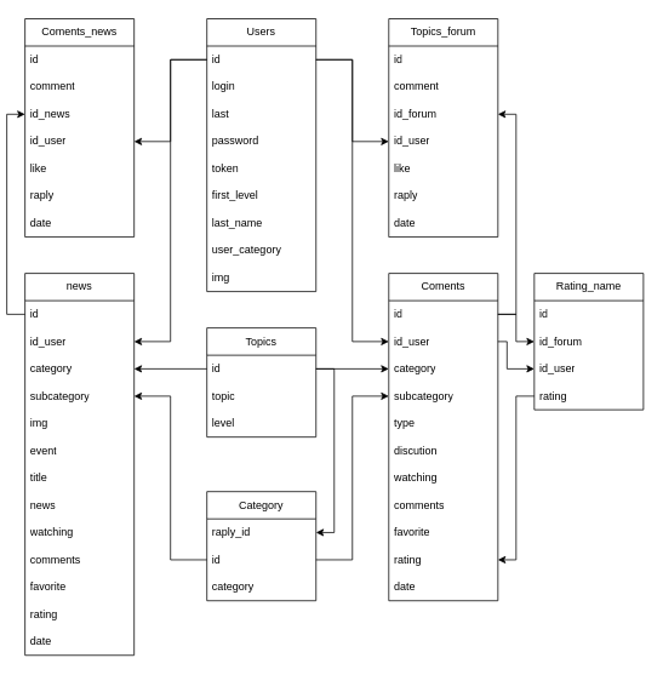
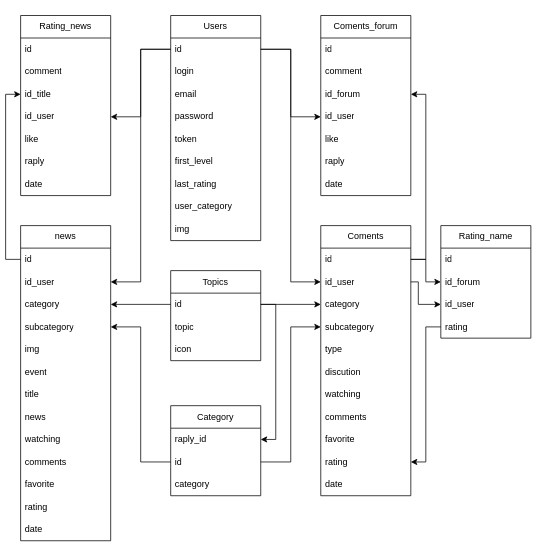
  <mxCell id="0" />
  <mxCell id="1" parent="0" />
  <mxCell id="2" value="Users" style="swimlane;fontStyle=0;childLayout=stackLayout;horizontal=1;startSize=30;horizontalStack=0;resizeParent=1;resizeParentMax=0;resizeLast=0;collapsible=1;marginBottom=0;whiteSpace=wrap;html=1;" parent="1" vertex="1"><mxGeometry x="220" y="20" width="120" height="300" as="geometry"><mxRectangle x="340" y="350" width="70" height="30" as="alternateBounds" /></mxGeometry></mxCell>
  <mxCell id="3" value="id" style="text;strokeColor=none;fillColor=none;align=left;verticalAlign=middle;spacingLeft=4;spacingRight=4;overflow=hidden;points=[[0,0.5],[1,0.5]];portConstraint=eastwest;rotatable=0;whiteSpace=wrap;html=1;" parent="2" vertex="1"><mxGeometry y="30" width="120" height="30" as="geometry" /></mxCell>
  <mxCell id="4" value="login" style="text;strokeColor=none;fillColor=none;align=left;verticalAlign=middle;spacingLeft=4;spacingRight=4;overflow=hidden;points=[[0,0.5],[1,0.5]];portConstraint=eastwest;rotatable=0;whiteSpace=wrap;html=1;" parent="2" vertex="1"><mxGeometry y="60" width="120" height="30" as="geometry" /></mxCell>
- <mxCell id="5" value="last" style="text;strokeColor=none;fillColor=none;align=left;verticalAlign=middle;spacingLeft=4;spacingRight=4;overflow=hidden;points=[[0,0.5],[1,0.5]];portConstraint=eastwest;rotatable=0;whiteSpace=wrap;html=1;" parent="2" vertex="1"><mxGeometry y="90" width="120" height="30" as="geometry" /></mxCell>
+ <mxCell id="5" value="email" style="text;strokeColor=none;fillColor=none;align=left;verticalAlign=middle;spacingLeft=4;spacingRight=4;overflow=hidden;points=[[0,0.5],[1,0.5]];portConstraint=eastwest;rotatable=0;whiteSpace=wrap;html=1;" parent="2" vertex="1"><mxGeometry y="90" width="120" height="30" as="geometry" /></mxCell>
  <mxCell id="6" value="password" style="text;strokeColor=none;fillColor=none;align=left;verticalAlign=middle;spacingLeft=4;spacingRight=4;overflow=hidden;points=[[0,0.5],[1,0.5]];portConstraint=eastwest;rotatable=0;whiteSpace=wrap;html=1;" parent="2" vertex="1"><mxGeometry y="120" width="120" height="30" as="geometry" /></mxCell>
  <mxCell id="7" value="token" style="text;strokeColor=none;fillColor=none;align=left;verticalAlign=middle;spacingLeft=4;spacingRight=4;overflow=hidden;points=[[0,0.5],[1,0.5]];portConstraint=eastwest;rotatable=0;whiteSpace=wrap;html=1;" parent="2" vertex="1"><mxGeometry y="150" width="120" height="30" as="geometry" /></mxCell>
  <mxCell id="8" value="first_level" style="text;strokeColor=none;fillColor=none;align=left;verticalAlign=middle;spacingLeft=4;spacingRight=4;overflow=hidden;points=[[0,0.5],[1,0.5]];portConstraint=eastwest;rotatable=0;whiteSpace=wrap;html=1;" parent="2" vertex="1"><mxGeometry y="180" width="120" height="30" as="geometry" /></mxCell>
- <mxCell id="9" value="last_name" style="text;strokeColor=none;fillColor=none;align=left;verticalAlign=middle;spacingLeft=4;spacingRight=4;overflow=hidden;points=[[0,0.5],[1,0.5]];portConstraint=eastwest;rotatable=0;whiteSpace=wrap;html=1;" parent="2" vertex="1"><mxGeometry y="210" width="120" height="30" as="geometry" /></mxCell>
+ <mxCell id="9" value="last_rating" style="text;strokeColor=none;fillColor=none;align=left;verticalAlign=middle;spacingLeft=4;spacingRight=4;overflow=hidden;points=[[0,0.5],[1,0.5]];portConstraint=eastwest;rotatable=0;whiteSpace=wrap;html=1;" parent="2" vertex="1"><mxGeometry y="210" width="120" height="30" as="geometry" /></mxCell>
  <mxCell id="10" value="user_category" style="text;strokeColor=none;fillColor=none;align=left;verticalAlign=middle;spacingLeft=4;spacingRight=4;overflow=hidden;points=[[0,0.5],[1,0.5]];portConstraint=eastwest;rotatable=0;whiteSpace=wrap;html=1;" parent="2" vertex="1"><mxGeometry y="240" width="120" height="30" as="geometry" /></mxCell>
  <mxCell id="11" value="img" style="text;strokeColor=none;fillColor=none;align=left;verticalAlign=middle;spacingLeft=4;spacingRight=4;overflow=hidden;points=[[0,0.5],[1,0.5]];portConstraint=eastwest;rotatable=0;whiteSpace=wrap;html=1;" parent="2" vertex="1"><mxGeometry y="270" width="120" height="30" as="geometry" /></mxCell>
  <mxCell id="12" value="Topics" style="swimlane;fontStyle=0;childLayout=stackLayout;horizontal=1;startSize=30;horizontalStack=0;resizeParent=1;resizeParentMax=0;resizeLast=0;collapsible=1;marginBottom=0;whiteSpace=wrap;html=1;" parent="1" vertex="1"><mxGeometry x="220" y="360" width="120" height="120" as="geometry" /></mxCell>
  <mxCell id="13" value="id" style="text;strokeColor=none;fillColor=none;align=left;verticalAlign=middle;spacingLeft=4;spacingRight=4;overflow=hidden;points=[[0,0.5],[1,0.5]];portConstraint=eastwest;rotatable=0;whiteSpace=wrap;html=1;" parent="12" vertex="1"><mxGeometry y="30" width="120" height="30" as="geometry" /></mxCell>
  <mxCell id="14" value="topic" style="text;strokeColor=none;fillColor=none;align=left;verticalAlign=middle;spacingLeft=4;spacingRight=4;overflow=hidden;points=[[0,0.5],[1,0.5]];portConstraint=eastwest;rotatable=0;whiteSpace=wrap;html=1;" parent="12" vertex="1"><mxGeometry y="60" width="120" height="30" as="geometry" /></mxCell>
- <mxCell id="15" value="level" style="text;strokeColor=none;fillColor=none;align=left;verticalAlign=middle;spacingLeft=4;spacingRight=4;overflow=hidden;points=[[0,0.5],[1,0.5]];portConstraint=eastwest;rotatable=0;whiteSpace=wrap;html=1;" parent="12" vertex="1"><mxGeometry y="90" width="120" height="30" as="geometry" /></mxCell>
+ <mxCell id="15" value="icon" style="text;strokeColor=none;fillColor=none;align=left;verticalAlign=middle;spacingLeft=4;spacingRight=4;overflow=hidden;points=[[0,0.5],[1,0.5]];portConstraint=eastwest;rotatable=0;whiteSpace=wrap;html=1;" parent="12" vertex="1"><mxGeometry y="90" width="120" height="30" as="geometry" /></mxCell>
  <mxCell id="16" value="Category" style="swimlane;fontStyle=0;childLayout=stackLayout;horizontal=1;startSize=30;horizontalStack=0;resizeParent=1;resizeParentMax=0;resizeLast=0;collapsible=1;marginBottom=0;whiteSpace=wrap;html=1;" parent="1" vertex="1"><mxGeometry x="220" y="540" width="120" height="120" as="geometry" /></mxCell>
  <mxCell id="17" value="raply_id" style="text;strokeColor=none;fillColor=none;align=left;verticalAlign=middle;spacingLeft=4;spacingRight=4;overflow=hidden;points=[[0,0.5],[1,0.5]];portConstraint=eastwest;rotatable=0;whiteSpace=wrap;html=1;" parent="16" vertex="1"><mxGeometry y="30" width="120" height="30" as="geometry" /></mxCell>
  <mxCell id="18" value="id" style="text;strokeColor=none;fillColor=none;align=left;verticalAlign=middle;spacingLeft=4;spacingRight=4;overflow=hidden;points=[[0,0.5],[1,0.5]];portConstraint=eastwest;rotatable=0;whiteSpace=wrap;html=1;" parent="16" vertex="1"><mxGeometry y="60" width="120" height="30" as="geometry" /></mxCell>
  <mxCell id="19" value="category" style="text;strokeColor=none;fillColor=none;align=left;verticalAlign=middle;spacingLeft=4;spacingRight=4;overflow=hidden;points=[[0,0.5],[1,0.5]];portConstraint=eastwest;rotatable=0;whiteSpace=wrap;html=1;" parent="16" vertex="1"><mxGeometry y="90" width="120" height="30" as="geometry" /></mxCell>
  <mxCell id="20" value="Coments" style="swimlane;fontStyle=0;childLayout=stackLayout;horizontal=1;startSize=30;horizontalStack=0;resizeParent=1;resizeParentMax=0;resizeLast=0;collapsible=1;marginBottom=0;whiteSpace=wrap;html=1;" parent="1" vertex="1"><mxGeometry x="420" y="300" width="120" height="360" as="geometry" /></mxCell>
  <mxCell id="21" value="id" style="text;strokeColor=none;fillColor=none;align=left;verticalAlign=middle;spacingLeft=4;spacingRight=4;overflow=hidden;points=[[0,0.5],[1,0.5]];portConstraint=eastwest;rotatable=0;whiteSpace=wrap;html=1;" parent="20" vertex="1"><mxGeometry y="30" width="120" height="30" as="geometry" /></mxCell>
  <mxCell id="22" value="id_user" style="text;strokeColor=none;fillColor=none;align=left;verticalAlign=middle;spacingLeft=4;spacingRight=4;overflow=hidden;points=[[0,0.5],[1,0.5]];portConstraint=eastwest;rotatable=0;whiteSpace=wrap;html=1;" parent="20" vertex="1"><mxGeometry y="60" width="120" height="30" as="geometry" /></mxCell>
  <mxCell id="23" value="category" style="text;strokeColor=none;fillColor=none;align=left;verticalAlign=middle;spacingLeft=4;spacingRight=4;overflow=hidden;points=[[0,0.5],[1,0.5]];portConstraint=eastwest;rotatable=0;whiteSpace=wrap;html=1;" parent="20" vertex="1"><mxGeometry y="90" width="120" height="30" as="geometry" /></mxCell>
  <mxCell id="24" value="subcategory" style="text;strokeColor=none;fillColor=none;align=left;verticalAlign=middle;spacingLeft=4;spacingRight=4;overflow=hidden;points=[[0,0.5],[1,0.5]];portConstraint=eastwest;rotatable=0;whiteSpace=wrap;html=1;" parent="20" vertex="1"><mxGeometry y="120" width="120" height="30" as="geometry" /></mxCell>
  <mxCell id="25" value="type" style="text;strokeColor=none;fillColor=none;align=left;verticalAlign=middle;spacingLeft=4;spacingRight=4;overflow=hidden;points=[[0,0.5],[1,0.5]];portConstraint=eastwest;rotatable=0;whiteSpace=wrap;html=1;" parent="20" vertex="1"><mxGeometry y="150" width="120" height="30" as="geometry" /></mxCell>
  <mxCell id="26" value="discution" style="text;strokeColor=none;fillColor=none;align=left;verticalAlign=middle;spacingLeft=4;spacingRight=4;overflow=hidden;points=[[0,0.5],[1,0.5]];portConstraint=eastwest;rotatable=0;whiteSpace=wrap;html=1;" parent="20" vertex="1"><mxGeometry y="180" width="120" height="30" as="geometry" /></mxCell>
  <mxCell id="27" value="watching" style="text;strokeColor=none;fillColor=none;align=left;verticalAlign=middle;spacingLeft=4;spacingRight=4;overflow=hidden;points=[[0,0.5],[1,0.5]];portConstraint=eastwest;rotatable=0;whiteSpace=wrap;html=1;" parent="20" vertex="1"><mxGeometry y="210" width="120" height="30" as="geometry" /></mxCell>
  <mxCell id="28" value="comments" style="text;strokeColor=none;fillColor=none;align=left;verticalAlign=middle;spacingLeft=4;spacingRight=4;overflow=hidden;points=[[0,0.5],[1,0.5]];portConstraint=eastwest;rotatable=0;whiteSpace=wrap;html=1;" parent="20" vertex="1"><mxGeometry y="240" width="120" height="30" as="geometry" /></mxCell>
  <mxCell id="29" value="favorite" style="text;strokeColor=none;fillColor=none;align=left;verticalAlign=middle;spacingLeft=4;spacingRight=4;overflow=hidden;points=[[0,0.5],[1,0.5]];portConstraint=eastwest;rotatable=0;whiteSpace=wrap;html=1;" parent="20" vertex="1"><mxGeometry y="270" width="120" height="30" as="geometry" /></mxCell>
  <mxCell id="30" value="rating" style="text;strokeColor=none;fillColor=none;align=left;verticalAlign=middle;spacingLeft=4;spacingRight=4;overflow=hidden;points=[[0,0.5],[1,0.5]];portConstraint=eastwest;rotatable=0;whiteSpace=wrap;html=1;" parent="20" vertex="1"><mxGeometry y="300" width="120" height="30" as="geometry" /></mxCell>
  <mxCell id="31" value="date" style="text;strokeColor=none;fillColor=none;align=left;verticalAlign=middle;spacingLeft=4;spacingRight=4;overflow=hidden;points=[[0,0.5],[1,0.5]];portConstraint=eastwest;rotatable=0;whiteSpace=wrap;html=1;" parent="20" vertex="1"><mxGeometry y="330" width="120" height="30" as="geometry" /></mxCell>
  <mxCell id="32" value="news" style="swimlane;fontStyle=0;childLayout=stackLayout;horizontal=1;startSize=30;horizontalStack=0;resizeParent=1;resizeParentMax=0;resizeLast=0;collapsible=1;marginBottom=0;whiteSpace=wrap;html=1;" parent="1" vertex="1"><mxGeometry x="20" y="300" width="120" height="420" as="geometry" /></mxCell>
  <mxCell id="33" value="id" style="text;strokeColor=none;fillColor=none;align=left;verticalAlign=middle;spacingLeft=4;spacingRight=4;overflow=hidden;points=[[0,0.5],[1,0.5]];portConstraint=eastwest;rotatable=0;whiteSpace=wrap;html=1;" parent="32" vertex="1"><mxGeometry y="30" width="120" height="30" as="geometry" /></mxCell>
  <mxCell id="34" value="id_user" style="text;strokeColor=none;fillColor=none;align=left;verticalAlign=middle;spacingLeft=4;spacingRight=4;overflow=hidden;points=[[0,0.5],[1,0.5]];portConstraint=eastwest;rotatable=0;whiteSpace=wrap;html=1;" parent="32" vertex="1"><mxGeometry y="60" width="120" height="30" as="geometry" /></mxCell>
  <mxCell id="35" value="category" style="text;strokeColor=none;fillColor=none;align=left;verticalAlign=middle;spacingLeft=4;spacingRight=4;overflow=hidden;points=[[0,0.5],[1,0.5]];portConstraint=eastwest;rotatable=0;whiteSpace=wrap;html=1;" parent="32" vertex="1"><mxGeometry y="90" width="120" height="30" as="geometry" /></mxCell>
  <mxCell id="36" value="subcategory" style="text;strokeColor=none;fillColor=none;align=left;verticalAlign=middle;spacingLeft=4;spacingRight=4;overflow=hidden;points=[[0,0.5],[1,0.5]];portConstraint=eastwest;rotatable=0;whiteSpace=wrap;html=1;" parent="32" vertex="1"><mxGeometry y="120" width="120" height="30" as="geometry" /></mxCell>
  <mxCell id="37" value="img" style="text;strokeColor=none;fillColor=none;align=left;verticalAlign=middle;spacingLeft=4;spacingRight=4;overflow=hidden;points=[[0,0.5],[1,0.5]];portConstraint=eastwest;rotatable=0;whiteSpace=wrap;html=1;" parent="32" vertex="1"><mxGeometry y="150" width="120" height="30" as="geometry" /></mxCell>
  <mxCell id="38" value="event" style="text;strokeColor=none;fillColor=none;align=left;verticalAlign=middle;spacingLeft=4;spacingRight=4;overflow=hidden;points=[[0,0.5],[1,0.5]];portConstraint=eastwest;rotatable=0;whiteSpace=wrap;html=1;" parent="32" vertex="1"><mxGeometry y="180" width="120" height="30" as="geometry" /></mxCell>
  <mxCell id="39" value="title" style="text;strokeColor=none;fillColor=none;align=left;verticalAlign=middle;spacingLeft=4;spacingRight=4;overflow=hidden;points=[[0,0.5],[1,0.5]];portConstraint=eastwest;rotatable=0;whiteSpace=wrap;html=1;" parent="32" vertex="1"><mxGeometry y="210" width="120" height="30" as="geometry" /></mxCell>
  <mxCell id="40" value="news" style="text;strokeColor=none;fillColor=none;align=left;verticalAlign=middle;spacingLeft=4;spacingRight=4;overflow=hidden;points=[[0,0.5],[1,0.5]];portConstraint=eastwest;rotatable=0;whiteSpace=wrap;html=1;" parent="32" vertex="1"><mxGeometry y="240" width="120" height="30" as="geometry" /></mxCell>
  <mxCell id="41" value="watching" style="text;strokeColor=none;fillColor=none;align=left;verticalAlign=middle;spacingLeft=4;spacingRight=4;overflow=hidden;points=[[0,0.5],[1,0.5]];portConstraint=eastwest;rotatable=0;whiteSpace=wrap;html=1;" parent="32" vertex="1"><mxGeometry y="270" width="120" height="30" as="geometry" /></mxCell>
  <mxCell id="42" value="comments" style="text;strokeColor=none;fillColor=none;align=left;verticalAlign=middle;spacingLeft=4;spacingRight=4;overflow=hidden;points=[[0,0.5],[1,0.5]];portConstraint=eastwest;rotatable=0;whiteSpace=wrap;html=1;" parent="32" vertex="1"><mxGeometry y="300" width="120" height="30" as="geometry" /></mxCell>
  <mxCell id="43" value="favorite" style="text;strokeColor=none;fillColor=none;align=left;verticalAlign=middle;spacingLeft=4;spacingRight=4;overflow=hidden;points=[[0,0.5],[1,0.5]];portConstraint=eastwest;rotatable=0;whiteSpace=wrap;html=1;" parent="32" vertex="1"><mxGeometry y="330" width="120" height="30" as="geometry" /></mxCell>
  <mxCell id="44" value="rating" style="text;strokeColor=none;fillColor=none;align=left;verticalAlign=middle;spacingLeft=4;spacingRight=4;overflow=hidden;points=[[0,0.5],[1,0.5]];portConstraint=eastwest;rotatable=0;whiteSpace=wrap;html=1;" parent="32" vertex="1"><mxGeometry y="360" width="120" height="30" as="geometry" /></mxCell>
  <mxCell id="45" value="date" style="text;strokeColor=none;fillColor=none;align=left;verticalAlign=middle;spacingLeft=4;spacingRight=4;overflow=hidden;points=[[0,0.5],[1,0.5]];portConstraint=eastwest;rotatable=0;whiteSpace=wrap;html=1;" parent="32" vertex="1"><mxGeometry y="390" width="120" height="30" as="geometry" /></mxCell>
  <mxCell id="46" value="Rating_name" style="swimlane;fontStyle=0;childLayout=stackLayout;horizontal=1;startSize=30;horizontalStack=0;resizeParent=1;resizeParentMax=0;resizeLast=0;collapsible=1;marginBottom=0;whiteSpace=wrap;html=1;" parent="1" vertex="1"><mxGeometry x="580" y="300" width="120" height="150" as="geometry" /></mxCell>
  <mxCell id="47" value="id" style="text;strokeColor=none;fillColor=none;align=left;verticalAlign=middle;spacingLeft=4;spacingRight=4;overflow=hidden;points=[[0,0.5],[1,0.5]];portConstraint=eastwest;rotatable=0;whiteSpace=wrap;html=1;" parent="46" vertex="1"><mxGeometry y="30" width="120" height="30" as="geometry" /></mxCell>
  <mxCell id="48" value="id_forum" style="text;strokeColor=none;fillColor=none;align=left;verticalAlign=middle;spacingLeft=4;spacingRight=4;overflow=hidden;points=[[0,0.5],[1,0.5]];portConstraint=eastwest;rotatable=0;whiteSpace=wrap;html=1;" parent="46" vertex="1"><mxGeometry y="60" width="120" height="30" as="geometry" /></mxCell>
  <mxCell id="49" value="id_user" style="text;strokeColor=none;fillColor=none;align=left;verticalAlign=middle;spacingLeft=4;spacingRight=4;overflow=hidden;points=[[0,0.5],[1,0.5]];portConstraint=eastwest;rotatable=0;whiteSpace=wrap;html=1;" parent="46" vertex="1"><mxGeometry y="90" width="120" height="30" as="geometry" /></mxCell>
  <mxCell id="50" value="rating" style="text;strokeColor=none;fillColor=none;align=left;verticalAlign=middle;spacingLeft=4;spacingRight=4;overflow=hidden;points=[[0,0.5],[1,0.5]];portConstraint=eastwest;rotatable=0;whiteSpace=wrap;html=1;" parent="46" vertex="1"><mxGeometry y="120" width="120" height="30" as="geometry" /></mxCell>
- <mxCell id="51" value="Topics_forum" style="swimlane;fontStyle=0;childLayout=stackLayout;horizontal=1;startSize=30;horizontalStack=0;resizeParent=1;resizeParentMax=0;resizeLast=0;collapsible=1;marginBottom=0;whiteSpace=wrap;html=1;" parent="1" vertex="1"><mxGeometry x="420" y="20" width="120" height="240" as="geometry" /></mxCell>
+ <mxCell id="51" value="Coments_forum" style="swimlane;fontStyle=0;childLayout=stackLayout;horizontal=1;startSize=30;horizontalStack=0;resizeParent=1;resizeParentMax=0;resizeLast=0;collapsible=1;marginBottom=0;whiteSpace=wrap;html=1;" parent="1" vertex="1"><mxGeometry x="420" y="20" width="120" height="240" as="geometry" /></mxCell>
  <mxCell id="52" value="id" style="text;strokeColor=none;fillColor=none;align=left;verticalAlign=middle;spacingLeft=4;spacingRight=4;overflow=hidden;points=[[0,0.5],[1,0.5]];portConstraint=eastwest;rotatable=0;whiteSpace=wrap;html=1;" parent="51" vertex="1"><mxGeometry y="30" width="120" height="30" as="geometry" /></mxCell>
  <mxCell id="53" value="comment" style="text;strokeColor=none;fillColor=none;align=left;verticalAlign=middle;spacingLeft=4;spacingRight=4;overflow=hidden;points=[[0,0.5],[1,0.5]];portConstraint=eastwest;rotatable=0;whiteSpace=wrap;html=1;" parent="51" vertex="1"><mxGeometry y="60" width="120" height="30" as="geometry" /></mxCell>
  <mxCell id="54" value="id_forum" style="text;strokeColor=none;fillColor=none;align=left;verticalAlign=middle;spacingLeft=4;spacingRight=4;overflow=hidden;points=[[0,0.5],[1,0.5]];portConstraint=eastwest;rotatable=0;whiteSpace=wrap;html=1;" parent="51" vertex="1"><mxGeometry y="90" width="120" height="30" as="geometry" /></mxCell>
  <mxCell id="55" value="id_user" style="text;strokeColor=none;fillColor=none;align=left;verticalAlign=middle;spacingLeft=4;spacingRight=4;overflow=hidden;points=[[0,0.5],[1,0.5]];portConstraint=eastwest;rotatable=0;whiteSpace=wrap;html=1;" parent="51" vertex="1"><mxGeometry y="120" width="120" height="30" as="geometry" /></mxCell>
  <mxCell id="56" value="like" style="text;strokeColor=none;fillColor=none;align=left;verticalAlign=middle;spacingLeft=4;spacingRight=4;overflow=hidden;points=[[0,0.5],[1,0.5]];portConstraint=eastwest;rotatable=0;whiteSpace=wrap;html=1;" parent="51" vertex="1"><mxGeometry y="150" width="120" height="30" as="geometry" /></mxCell>
  <mxCell id="57" value="raply" style="text;strokeColor=none;fillColor=none;align=left;verticalAlign=middle;spacingLeft=4;spacingRight=4;overflow=hidden;points=[[0,0.5],[1,0.5]];portConstraint=eastwest;rotatable=0;whiteSpace=wrap;html=1;" parent="51" vertex="1"><mxGeometry y="180" width="120" height="30" as="geometry" /></mxCell>
  <mxCell id="58" value="date" style="text;strokeColor=none;fillColor=none;align=left;verticalAlign=middle;spacingLeft=4;spacingRight=4;overflow=hidden;points=[[0,0.5],[1,0.5]];portConstraint=eastwest;rotatable=0;whiteSpace=wrap;html=1;" parent="51" vertex="1"><mxGeometry y="210" width="120" height="30" as="geometry" /></mxCell>
- <mxCell id="59" value="Coments_news" style="swimlane;fontStyle=0;childLayout=stackLayout;horizontal=1;startSize=30;horizontalStack=0;resizeParent=1;resizeParentMax=0;resizeLast=0;collapsible=1;marginBottom=0;whiteSpace=wrap;html=1;" parent="1" vertex="1"><mxGeometry x="20" y="20" width="120" height="240" as="geometry" /></mxCell>
+ <mxCell id="59" value="Rating_news" style="swimlane;fontStyle=0;childLayout=stackLayout;horizontal=1;startSize=30;horizontalStack=0;resizeParent=1;resizeParentMax=0;resizeLast=0;collapsible=1;marginBottom=0;whiteSpace=wrap;html=1;" parent="1" vertex="1"><mxGeometry x="20" y="20" width="120" height="240" as="geometry" /></mxCell>
  <mxCell id="60" value="id" style="text;strokeColor=none;fillColor=none;align=left;verticalAlign=middle;spacingLeft=4;spacingRight=4;overflow=hidden;points=[[0,0.5],[1,0.5]];portConstraint=eastwest;rotatable=0;whiteSpace=wrap;html=1;" parent="59" vertex="1"><mxGeometry y="30" width="120" height="30" as="geometry" /></mxCell>
  <mxCell id="61" value="comment" style="text;strokeColor=none;fillColor=none;align=left;verticalAlign=middle;spacingLeft=4;spacingRight=4;overflow=hidden;points=[[0,0.5],[1,0.5]];portConstraint=eastwest;rotatable=0;whiteSpace=wrap;html=1;" parent="59" vertex="1"><mxGeometry y="60" width="120" height="30" as="geometry" /></mxCell>
- <mxCell id="62" value="id_news" style="text;strokeColor=none;fillColor=none;align=left;verticalAlign=middle;spacingLeft=4;spacingRight=4;overflow=hidden;points=[[0,0.5],[1,0.5]];portConstraint=eastwest;rotatable=0;whiteSpace=wrap;html=1;" parent="59" vertex="1"><mxGeometry y="90" width="120" height="30" as="geometry" /></mxCell>
+ <mxCell id="62" value="id_title" style="text;strokeColor=none;fillColor=none;align=left;verticalAlign=middle;spacingLeft=4;spacingRight=4;overflow=hidden;points=[[0,0.5],[1,0.5]];portConstraint=eastwest;rotatable=0;whiteSpace=wrap;html=1;" parent="59" vertex="1"><mxGeometry y="90" width="120" height="30" as="geometry" /></mxCell>
  <mxCell id="63" value="id_user" style="text;strokeColor=none;fillColor=none;align=left;verticalAlign=middle;spacingLeft=4;spacingRight=4;overflow=hidden;points=[[0,0.5],[1,0.5]];portConstraint=eastwest;rotatable=0;whiteSpace=wrap;html=1;" parent="59" vertex="1"><mxGeometry y="120" width="120" height="30" as="geometry" /></mxCell>
  <mxCell id="64" value="like" style="text;strokeColor=none;fillColor=none;align=left;verticalAlign=middle;spacingLeft=4;spacingRight=4;overflow=hidden;points=[[0,0.5],[1,0.5]];portConstraint=eastwest;rotatable=0;whiteSpace=wrap;html=1;" parent="59" vertex="1"><mxGeometry y="150" width="120" height="30" as="geometry" /></mxCell>
  <mxCell id="65" value="raply" style="text;strokeColor=none;fillColor=none;align=left;verticalAlign=middle;spacingLeft=4;spacingRight=4;overflow=hidden;points=[[0,0.5],[1,0.5]];portConstraint=eastwest;rotatable=0;whiteSpace=wrap;html=1;" parent="59" vertex="1"><mxGeometry y="180" width="120" height="30" as="geometry" /></mxCell>
  <mxCell id="66" value="date" style="text;strokeColor=none;fillColor=none;align=left;verticalAlign=middle;spacingLeft=4;spacingRight=4;overflow=hidden;points=[[0,0.5],[1,0.5]];portConstraint=eastwest;rotatable=0;whiteSpace=wrap;html=1;" parent="59" vertex="1"><mxGeometry y="210" width="120" height="30" as="geometry" /></mxCell>
  <mxCell id="67" style="edgeStyle=orthogonalEdgeStyle;rounded=0;orthogonalLoop=1;jettySize=auto;html=1;exitX=1;exitY=0.5;exitDx=0;exitDy=0;entryX=1;entryY=0.5;entryDx=0;entryDy=0;" parent="1" source="13" target="17" edge="1"><mxGeometry relative="1" as="geometry" /></mxCell>
  <mxCell id="68" style="edgeStyle=orthogonalEdgeStyle;rounded=0;orthogonalLoop=1;jettySize=auto;html=1;exitX=0;exitY=0.5;exitDx=0;exitDy=0;entryX=1;entryY=0.5;entryDx=0;entryDy=0;" parent="1" source="3" target="63" edge="1"><mxGeometry relative="1" as="geometry" /></mxCell>
  <mxCell id="69" style="edgeStyle=orthogonalEdgeStyle;rounded=0;orthogonalLoop=1;jettySize=auto;html=1;exitX=0;exitY=0.5;exitDx=0;exitDy=0;entryX=1;entryY=0.5;entryDx=0;entryDy=0;" parent="1" source="3" target="34" edge="1"><mxGeometry relative="1" as="geometry" /></mxCell>
  <mxCell id="70" style="edgeStyle=orthogonalEdgeStyle;rounded=0;orthogonalLoop=1;jettySize=auto;html=1;exitX=1;exitY=0.5;exitDx=0;exitDy=0;entryX=0;entryY=0.5;entryDx=0;entryDy=0;" parent="1" source="3" target="55" edge="1"><mxGeometry relative="1" as="geometry" /></mxCell>
  <mxCell id="71" style="edgeStyle=orthogonalEdgeStyle;rounded=0;orthogonalLoop=1;jettySize=auto;html=1;exitX=1;exitY=0.5;exitDx=0;exitDy=0;entryX=0;entryY=0.5;entryDx=0;entryDy=0;" parent="1" source="3" target="22" edge="1"><mxGeometry relative="1" as="geometry" /></mxCell>
  <mxCell id="72" style="edgeStyle=orthogonalEdgeStyle;rounded=0;orthogonalLoop=1;jettySize=auto;html=1;exitX=1;exitY=0.5;exitDx=0;exitDy=0;entryX=0;entryY=0.5;entryDx=0;entryDy=0;" parent="1" source="21" target="48" edge="1"><mxGeometry relative="1" as="geometry" /></mxCell>
  <mxCell id="73" style="edgeStyle=orthogonalEdgeStyle;rounded=0;orthogonalLoop=1;jettySize=auto;html=1;exitX=1;exitY=0.5;exitDx=0;exitDy=0;entryX=0;entryY=0.5;entryDx=0;entryDy=0;" parent="1" source="22" target="49" edge="1"><mxGeometry relative="1" as="geometry"><Array as="points"><mxPoint x="550" y="375" /><mxPoint x="550" y="405" /></Array></mxGeometry></mxCell>
  <mxCell id="74" style="edgeStyle=orthogonalEdgeStyle;rounded=0;orthogonalLoop=1;jettySize=auto;html=1;exitX=0;exitY=0.5;exitDx=0;exitDy=0;entryX=1;entryY=0.5;entryDx=0;entryDy=0;" parent="1" source="50" target="30" edge="1"><mxGeometry relative="1" as="geometry" /></mxCell>
  <mxCell id="75" style="edgeStyle=orthogonalEdgeStyle;rounded=0;orthogonalLoop=1;jettySize=auto;html=1;exitX=1;exitY=0.5;exitDx=0;exitDy=0;entryX=0;entryY=0.5;entryDx=0;entryDy=0;" parent="1" source="13" target="23" edge="1"><mxGeometry relative="1" as="geometry" /></mxCell>
  <mxCell id="76" style="edgeStyle=orthogonalEdgeStyle;rounded=0;orthogonalLoop=1;jettySize=auto;html=1;exitX=0;exitY=0.5;exitDx=0;exitDy=0;entryX=1;entryY=0.5;entryDx=0;entryDy=0;" parent="1" source="13" target="35" edge="1"><mxGeometry relative="1" as="geometry" /></mxCell>
  <mxCell id="77" style="edgeStyle=orthogonalEdgeStyle;rounded=0;orthogonalLoop=1;jettySize=auto;html=1;exitX=0;exitY=0.5;exitDx=0;exitDy=0;entryX=1;entryY=0.5;entryDx=0;entryDy=0;" parent="1" source="18" target="36" edge="1"><mxGeometry relative="1" as="geometry" /></mxCell>
  <mxCell id="78" style="edgeStyle=orthogonalEdgeStyle;rounded=0;orthogonalLoop=1;jettySize=auto;html=1;exitX=1;exitY=0.5;exitDx=0;exitDy=0;entryX=0;entryY=0.5;entryDx=0;entryDy=0;" parent="1" source="18" target="24" edge="1"><mxGeometry relative="1" as="geometry" /></mxCell>
  <mxCell id="79" style="edgeStyle=orthogonalEdgeStyle;rounded=0;orthogonalLoop=1;jettySize=auto;html=1;exitX=0;exitY=0.5;exitDx=0;exitDy=0;entryX=0;entryY=0.5;entryDx=0;entryDy=0;" parent="1" source="33" target="62" edge="1"><mxGeometry relative="1" as="geometry" /></mxCell>
  <mxCell id="80" style="edgeStyle=orthogonalEdgeStyle;rounded=0;orthogonalLoop=1;jettySize=auto;html=1;exitX=1;exitY=0.5;exitDx=0;exitDy=0;entryX=1;entryY=0.5;entryDx=0;entryDy=0;" parent="1" source="21" target="54" edge="1"><mxGeometry relative="1" as="geometry" /></mxCell>
